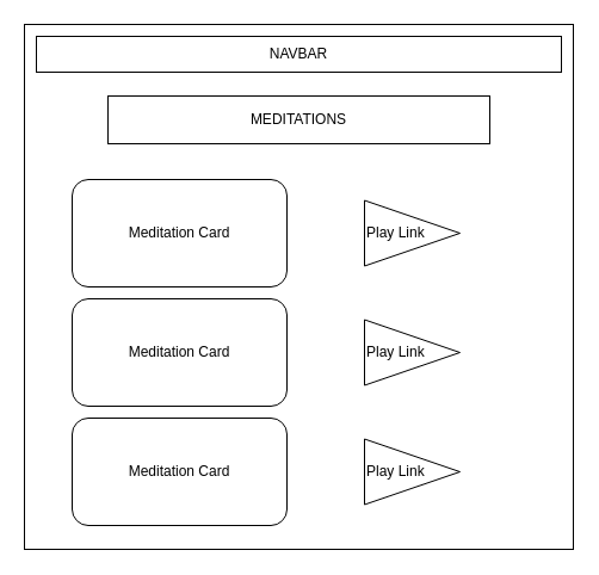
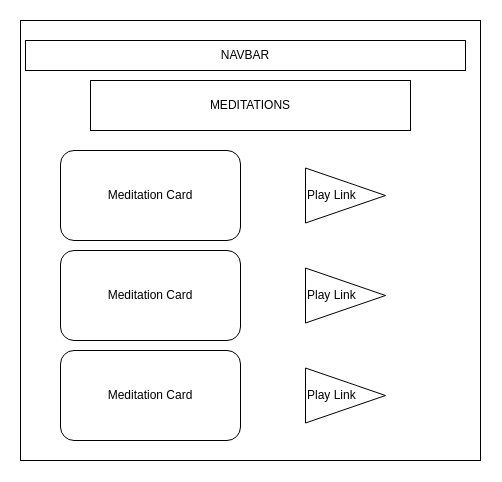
  <mxCell id="0" />
  <mxCell id="1" parent="0" />
  <mxCell id="2" value="" style="rounded=0;whiteSpace=wrap;html=1;" vertex="1" parent="1"><mxGeometry x="20" y="20" width="460" height="440" as="geometry" /></mxCell>
- <mxCell id="3" value="NAVBAR" style="rounded=0;whiteSpace=wrap;html=1;" vertex="1" parent="1"><mxGeometry x="30" y="30" width="440" height="30" as="geometry" /></mxCell>
- <mxCell id="4" value="MEDITATIONS" style="rounded=0;whiteSpace=wrap;html=1;" vertex="1" parent="1"><mxGeometry x="90" y="80" width="320" height="40" as="geometry" /></mxCell>
+ <mxCell id="3" value="NAVBAR" style="rounded=0;whiteSpace=wrap;html=1;" vertex="1" parent="1"><mxGeometry x="25" y="40" width="440" height="30" as="geometry" /></mxCell>
+ <mxCell id="4" value="MEDITATIONS" style="rounded=0;whiteSpace=wrap;html=1;" vertex="1" parent="1"><mxGeometry x="90" y="80" width="320" height="50" as="geometry" /></mxCell>
  <mxCell id="5" value="Meditation Card" style="rounded=1;whiteSpace=wrap;html=1;" vertex="1" parent="1"><mxGeometry x="60" y="150" width="180" height="90" as="geometry" /></mxCell>
  <mxCell id="6" value="Meditation Card" style="rounded=1;whiteSpace=wrap;html=1;" vertex="1" parent="1"><mxGeometry x="60" y="250" width="180" height="90" as="geometry" /></mxCell>
  <mxCell id="7" value="Meditation Card" style="rounded=1;whiteSpace=wrap;html=1;" vertex="1" parent="1"><mxGeometry x="60" y="350" width="180" height="90" as="geometry" /></mxCell>
  <mxCell id="8" value="Play Link" style="triangle;whiteSpace=wrap;html=1;align=left;" vertex="1" parent="1"><mxGeometry x="305" y="167.5" width="80" height="55" as="geometry" /></mxCell>
  <mxCell id="9" value="Play Link" style="triangle;whiteSpace=wrap;html=1;align=left;" vertex="1" parent="1"><mxGeometry x="305" y="267.5" width="80" height="55" as="geometry" /></mxCell>
  <mxCell id="10" value="Play Link" style="triangle;whiteSpace=wrap;html=1;align=left;" vertex="1" parent="1"><mxGeometry x="305" y="367.5" width="80" height="55" as="geometry" /></mxCell>
